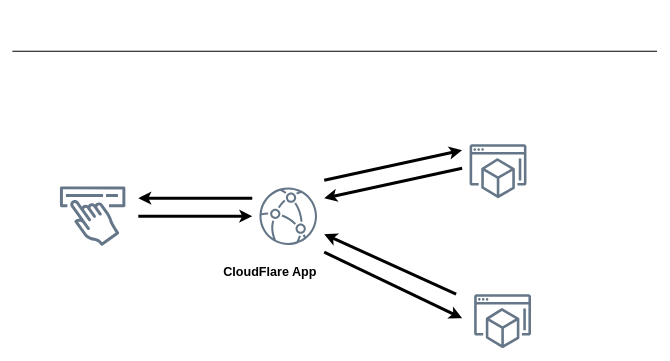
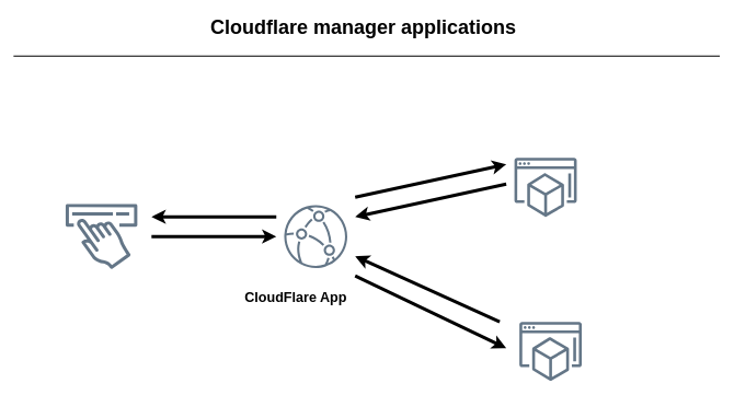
  <mxCell id="0" />
  <mxCell id="1" parent="0" />
+ <mxCell id="2" value="Cloudflare manager applications" style="text;html=1;resizable=0;points=[];autosize=1;align=left;verticalAlign=top;spacingTop=-4;fontSize=30;fontStyle=1" parent="1" vertex="1"><mxGeometry x="317.5" y="20" width="490" height="40" as="geometry" /></mxCell>
  <mxCell id="3" value="" style="line;strokeWidth=2;html=1;fontSize=14;" parent="1" vertex="1"><mxGeometry x="20" y="80" width="1075" height="10" as="geometry" /></mxCell>
  <mxCell id="4" value="" style="sketch=0;outlineConnect=0;fontColor=#ffffff;fillColor=#647687;strokeColor=#314354;dashed=0;verticalLabelPosition=bottom;verticalAlign=top;align=center;html=1;fontSize=12;fontStyle=0;aspect=fixed;shape=mxgraph.aws4.workspaces_workspaces_web;gradientColor=none;" vertex="1" parent="1"><mxGeometry x="782.43" y="240" width="94.86" height="90" as="geometry" /></mxCell>
  <mxCell id="5" value="" style="sketch=0;outlineConnect=0;fontColor=#ffffff;fillColor=#647687;strokeColor=#314354;dashed=0;verticalLabelPosition=bottom;verticalAlign=top;align=center;html=1;fontSize=12;fontStyle=0;aspect=fixed;shape=mxgraph.aws4.workspaces_workspaces_web;" vertex="1" parent="1"><mxGeometry x="790" y="490" width="94.86" height="90" as="geometry" /></mxCell>
  <mxCell id="6" value="" style="sketch=0;outlineConnect=0;fillColor=#647687;strokeColor=none;dashed=0;verticalLabelPosition=bottom;verticalAlign=top;align=center;html=1;fontSize=12;fontStyle=0;aspect=fixed;shape=mxgraph.aws4.amplify_aws_amplify_studio;fontColor=#ffffff;gradientColor=none;" vertex="1" parent="1"><mxGeometry x="99.32" y="310" width="109.09" height="100" as="geometry" /></mxCell>
  <mxCell id="7" value="" style="sketch=0;points=[[0,0,0],[0.25,0,0],[0.5,0,0],[0.75,0,0],[1,0,0],[0,1,0],[0.25,1,0],[0.5,1,0],[0.75,1,0],[1,1,0],[0,0.25,0],[0,0.5,0],[0,0.75,0],[1,0.25,0],[1,0.5,0],[1,0.75,0]];outlineConnect=0;gradientDirection=north;fillColor=none;strokeColor=#647687;dashed=0;verticalLabelPosition=bottom;verticalAlign=top;align=center;html=1;fontSize=12;fontStyle=0;aspect=fixed;shape=mxgraph.aws4.resourceIcon;resIcon=mxgraph.aws4.cloudfront;fontColor=#ffffff;strokeWidth=1;fillStyle=auto;gradientColor=none;" vertex="1" parent="1"><mxGeometry x="420" y="300" width="120" height="120" as="geometry" /></mxCell>
  <mxCell id="8" value="&lt;font style=&quot;font-size: 21px;&quot;&gt;CloudFlare App&lt;/font&gt;" style="text;html=1;resizable=0;points=[];autosize=1;align=left;verticalAlign=top;spacingTop=-4;fontSize=30;fontStyle=1" vertex="1" parent="1"><mxGeometry x="370" y="430" width="210" height="40" as="geometry" /></mxCell>
  <mxCell id="9" value="" style="endArrow=classic;html=1;rounded=0;fontSize=21;exitX=1;exitY=0;exitDx=0;exitDy=0;exitPerimeter=0;strokeWidth=5;" edge="1" parent="1" source="7"><mxGeometry width="50" height="50" relative="1" as="geometry"><mxPoint x="440" y="520" as="sourcePoint" /><mxPoint x="770" y="250" as="targetPoint" /></mxGeometry></mxCell>
  <mxCell id="10" value="" style="endArrow=classic;html=1;rounded=0;fontSize=21;exitX=1;exitY=1;exitDx=0;exitDy=0;exitPerimeter=0;strokeWidth=5;" edge="1" parent="1" source="7"><mxGeometry width="50" height="50" relative="1" as="geometry"><mxPoint x="550" y="370" as="sourcePoint" /><mxPoint x="770" y="530" as="targetPoint" /></mxGeometry></mxCell>
  <mxCell id="11" value="" style="endArrow=classic;html=1;rounded=0;fontSize=21;strokeWidth=5;entryX=0;entryY=0.5;entryDx=0;entryDy=0;entryPerimeter=0;" edge="1" parent="1" target="7"><mxGeometry width="50" height="50" relative="1" as="geometry"><mxPoint x="230" y="360" as="sourcePoint" /><mxPoint x="460" y="250" as="targetPoint" /></mxGeometry></mxCell>
  <mxCell id="12" value="" style="endArrow=classic;html=1;rounded=0;fontSize=21;strokeWidth=5;entryX=1;entryY=0.25;entryDx=0;entryDy=0;entryPerimeter=0;" edge="1" parent="1" target="7"><mxGeometry width="50" height="50" relative="1" as="geometry"><mxPoint x="770" y="280" as="sourcePoint" /><mxPoint x="560" y="370" as="targetPoint" /></mxGeometry></mxCell>
  <mxCell id="13" value="" style="endArrow=classic;html=1;rounded=0;fontSize=21;strokeWidth=5;entryX=1;entryY=0.75;entryDx=0;entryDy=0;entryPerimeter=0;" edge="1" parent="1" target="7"><mxGeometry width="50" height="50" relative="1" as="geometry"><mxPoint x="760" y="490" as="sourcePoint" /><mxPoint x="550" y="340" as="targetPoint" /></mxGeometry></mxCell>
  <mxCell id="14" value="" style="endArrow=classic;html=1;rounded=0;fontSize=21;strokeWidth=5;exitX=0;exitY=0.25;exitDx=0;exitDy=0;exitPerimeter=0;" edge="1" parent="1" source="7"><mxGeometry width="50" height="50" relative="1" as="geometry"><mxPoint x="450" y="420" as="sourcePoint" /><mxPoint x="230" y="330" as="targetPoint" /></mxGeometry></mxCell>
